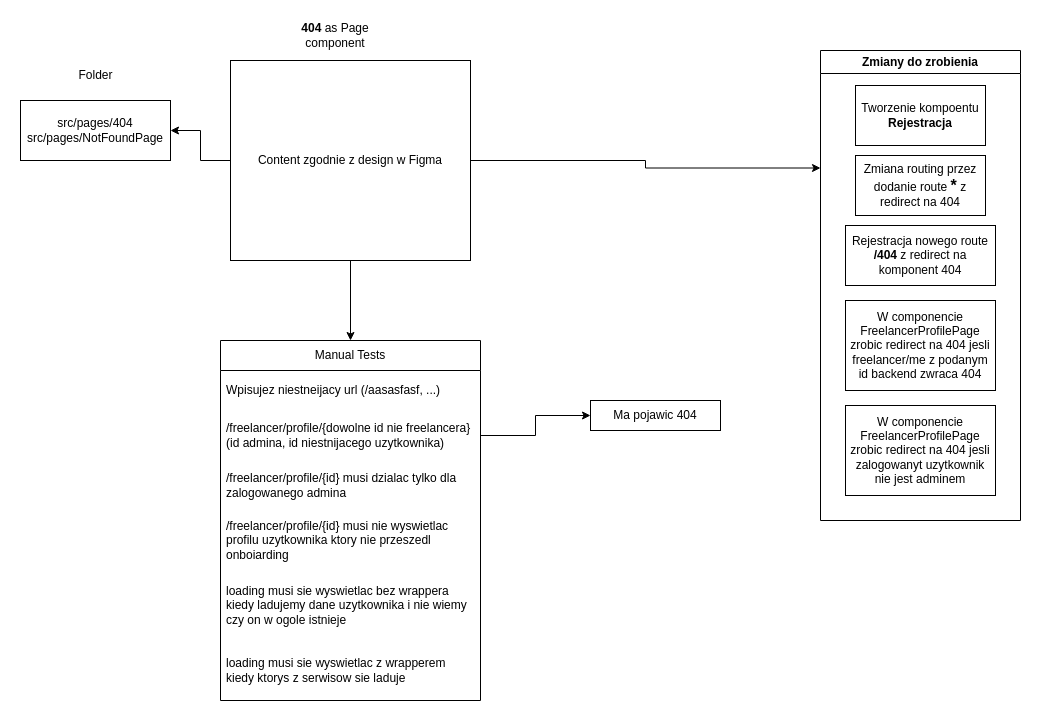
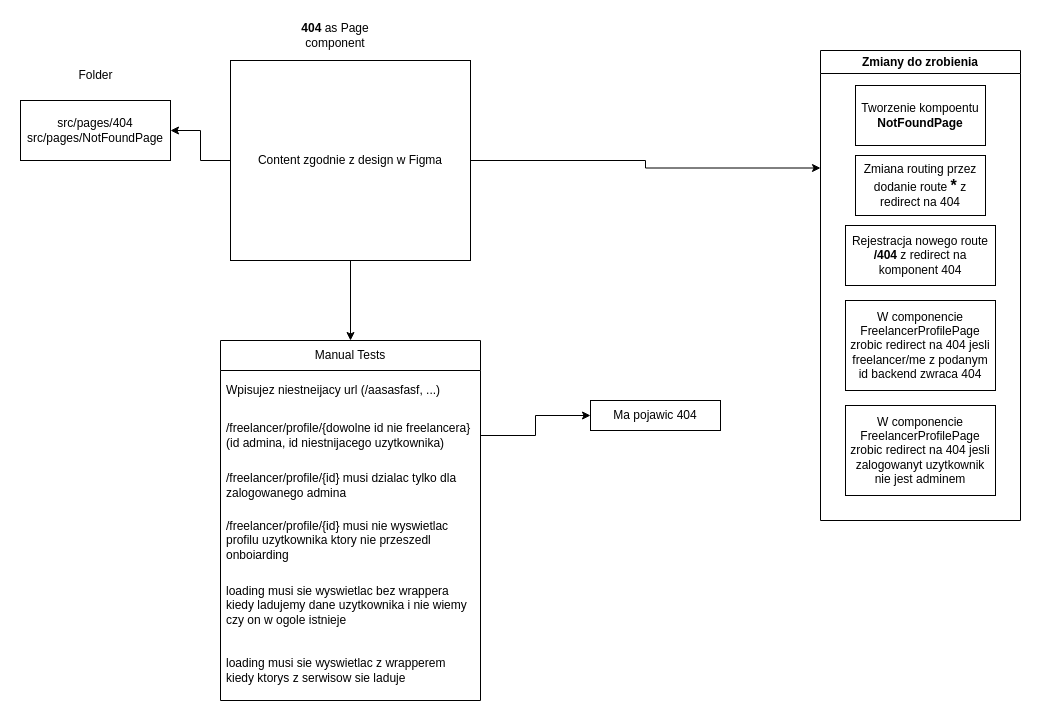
  <mxCell id="0" />
  <mxCell id="1" parent="0" />
  <mxCell id="2" style="edgeStyle=orthogonalEdgeStyle;rounded=0;orthogonalLoop=1;jettySize=auto;html=1;entryX=1;entryY=0.5;entryDx=0;entryDy=0;" parent="1" source="5" target="16" edge="1"><mxGeometry relative="1" as="geometry" /></mxCell>
  <mxCell id="3" style="edgeStyle=orthogonalEdgeStyle;rounded=0;orthogonalLoop=1;jettySize=auto;html=1;entryX=0.5;entryY=0;entryDx=0;entryDy=0;" parent="1" source="5" target="7" edge="1"><mxGeometry relative="1" as="geometry" /></mxCell>
  <mxCell id="4" style="edgeStyle=orthogonalEdgeStyle;rounded=0;orthogonalLoop=1;jettySize=auto;html=1;entryX=0;entryY=0.25;entryDx=0;entryDy=0;" edge="1" parent="1" source="5" target="18"><mxGeometry relative="1" as="geometry" /></mxCell>
  <mxCell id="5" value="Content zgodnie z design w Figma" style="rounded=0;whiteSpace=wrap;html=1;" parent="1" vertex="1"><mxGeometry x="230" y="60" width="240" height="200" as="geometry" /></mxCell>
  <mxCell id="6" value="&lt;b&gt;404 &lt;/b&gt;as Page component" style="text;html=1;strokeColor=none;fillColor=none;align=center;verticalAlign=middle;whiteSpace=wrap;rounded=0;" parent="1" vertex="1"><mxGeometry x="280" y="20" width="110" height="30" as="geometry" /></mxCell>
  <mxCell id="7" value="Manual Tests" style="swimlane;fontStyle=0;childLayout=stackLayout;horizontal=1;startSize=30;horizontalStack=0;resizeParent=1;resizeParentMax=0;resizeLast=0;collapsible=1;marginBottom=0;whiteSpace=wrap;html=1;" parent="1" vertex="1"><mxGeometry x="220" y="340" width="260" height="360" as="geometry" /></mxCell>
  <mxCell id="8" value="Wpisujez niestneijacy url (/aasasfasf, ...)" style="text;strokeColor=none;fillColor=none;align=left;verticalAlign=middle;spacingLeft=4;spacingRight=4;overflow=hidden;points=[[0,0.5],[1,0.5]];portConstraint=eastwest;rotatable=0;whiteSpace=wrap;html=1;" parent="7" vertex="1"><mxGeometry y="30" width="260" height="40" as="geometry" /></mxCell>
  <mxCell id="9" value="/freelancer/profile/{dowolne id nie freelancera} (id admina, id niestnijacego uzytkownika)" style="text;strokeColor=none;fillColor=none;align=left;verticalAlign=middle;spacingLeft=4;spacingRight=4;overflow=hidden;points=[[0,0.5],[1,0.5]];portConstraint=eastwest;rotatable=0;whiteSpace=wrap;html=1;" parent="7" vertex="1"><mxGeometry y="70" width="260" height="50" as="geometry" /></mxCell>
  <mxCell id="10" value="/freelancer/profile/{id} musi dzialac tylko dla zalogowanego admina" style="text;strokeColor=none;fillColor=none;align=left;verticalAlign=middle;spacingLeft=4;spacingRight=4;overflow=hidden;points=[[0,0.5],[1,0.5]];portConstraint=eastwest;rotatable=0;whiteSpace=wrap;html=1;" vertex="1" parent="7"><mxGeometry y="120" width="260" height="50" as="geometry" /></mxCell>
  <mxCell id="11" value="/freelancer/profile/{id} musi nie wyswietlac profilu uzytkownika ktory nie przeszedl onboiarding" style="text;strokeColor=none;fillColor=none;align=left;verticalAlign=middle;spacingLeft=4;spacingRight=4;overflow=hidden;points=[[0,0.5],[1,0.5]];portConstraint=eastwest;rotatable=0;whiteSpace=wrap;html=1;" vertex="1" parent="7"><mxGeometry y="170" width="260" height="60" as="geometry" /></mxCell>
  <mxCell id="12" value="loading musi sie wyswietlac bez wrappera kiedy ladujemy dane uzytkownika i nie wiemy czy on w ogole istnieje" style="text;strokeColor=none;fillColor=none;align=left;verticalAlign=middle;spacingLeft=4;spacingRight=4;overflow=hidden;points=[[0,0.5],[1,0.5]];portConstraint=eastwest;rotatable=0;whiteSpace=wrap;html=1;" vertex="1" parent="7"><mxGeometry y="230" width="260" height="70" as="geometry" /></mxCell>
  <mxCell id="13" value="loading musi sie wyswietlac z wrapperem kiedy ktorys z serwisow sie laduje" style="text;strokeColor=none;fillColor=none;align=left;verticalAlign=middle;spacingLeft=4;spacingRight=4;overflow=hidden;points=[[0,0.5],[1,0.5]];portConstraint=eastwest;rotatable=0;whiteSpace=wrap;html=1;" vertex="1" parent="7"><mxGeometry y="300" width="260" height="60" as="geometry" /></mxCell>
  <mxCell id="14" value="Ma pojawic 404" style="rounded=0;whiteSpace=wrap;html=1;" parent="1" vertex="1"><mxGeometry x="590" y="400" width="130" height="30" as="geometry" /></mxCell>
  <mxCell id="15" style="edgeStyle=orthogonalEdgeStyle;rounded=0;orthogonalLoop=1;jettySize=auto;html=1;entryX=0;entryY=0.5;entryDx=0;entryDy=0;" parent="1" source="9" target="14" edge="1"><mxGeometry relative="1" as="geometry" /></mxCell>
  <mxCell id="16" value="src/pages/404&lt;br&gt;src/pages/NotFoundPage" style="rounded=0;whiteSpace=wrap;html=1;" parent="1" vertex="1"><mxGeometry x="20" y="100" width="150" height="60" as="geometry" /></mxCell>
  <mxCell id="17" value="Folder" style="text;html=1;align=center;verticalAlign=middle;resizable=0;points=[];autosize=1;strokeColor=none;fillColor=none;" parent="1" vertex="1"><mxGeometry x="65" y="60" width="60" height="30" as="geometry" /></mxCell>
  <mxCell id="18" value="Zmiany do zrobienia" style="swimlane;whiteSpace=wrap;html=1;" parent="1" vertex="1"><mxGeometry x="820" y="50" width="200" height="470" as="geometry" /></mxCell>
- <mxCell id="19" value="Tworzenie kompoentu &lt;b&gt;Rejestracja&lt;/b&gt;" style="rounded=0;whiteSpace=wrap;html=1;" parent="18" vertex="1"><mxGeometry x="35" y="35" width="130" height="60" as="geometry" /></mxCell>
+ <mxCell id="19" value="Tworzenie kompoentu &lt;b&gt;NotFoundPage&lt;/b&gt;" style="rounded=0;whiteSpace=wrap;html=1;" parent="18" vertex="1"><mxGeometry x="35" y="35" width="130" height="60" as="geometry" /></mxCell>
  <mxCell id="20" value="Zmiana routing przez dodanie route &lt;font style=&quot;font-size: 16px;&quot;&gt;&lt;b&gt;*&lt;/b&gt;&lt;/font&gt; z redirect na 404" style="rounded=0;whiteSpace=wrap;html=1;" parent="18" vertex="1"><mxGeometry x="35" y="105" width="130" height="60" as="geometry" /></mxCell>
  <mxCell id="21" value="Rejestracja nowego route &lt;b&gt;/404&lt;/b&gt; z redirect na komponent 404" style="rounded=0;whiteSpace=wrap;html=1;" parent="18" vertex="1"><mxGeometry x="25" y="175" width="150" height="60" as="geometry" /></mxCell>
  <mxCell id="22" value="W componencie FreelancerProfilePage zrobic redirect na 404 jesli freelancer/me z podanym id backend zwraca 404" style="rounded=0;whiteSpace=wrap;html=1;" parent="18" vertex="1"><mxGeometry x="25" y="250" width="150" height="90" as="geometry" /></mxCell>
  <mxCell id="23" value="W componencie FreelancerProfilePage zrobic redirect na 404 jesli zalogowanyt uzytkownik nie jest adminem" style="rounded=0;whiteSpace=wrap;html=1;" vertex="1" parent="18"><mxGeometry x="25" y="355" width="150" height="90" as="geometry" /></mxCell>
